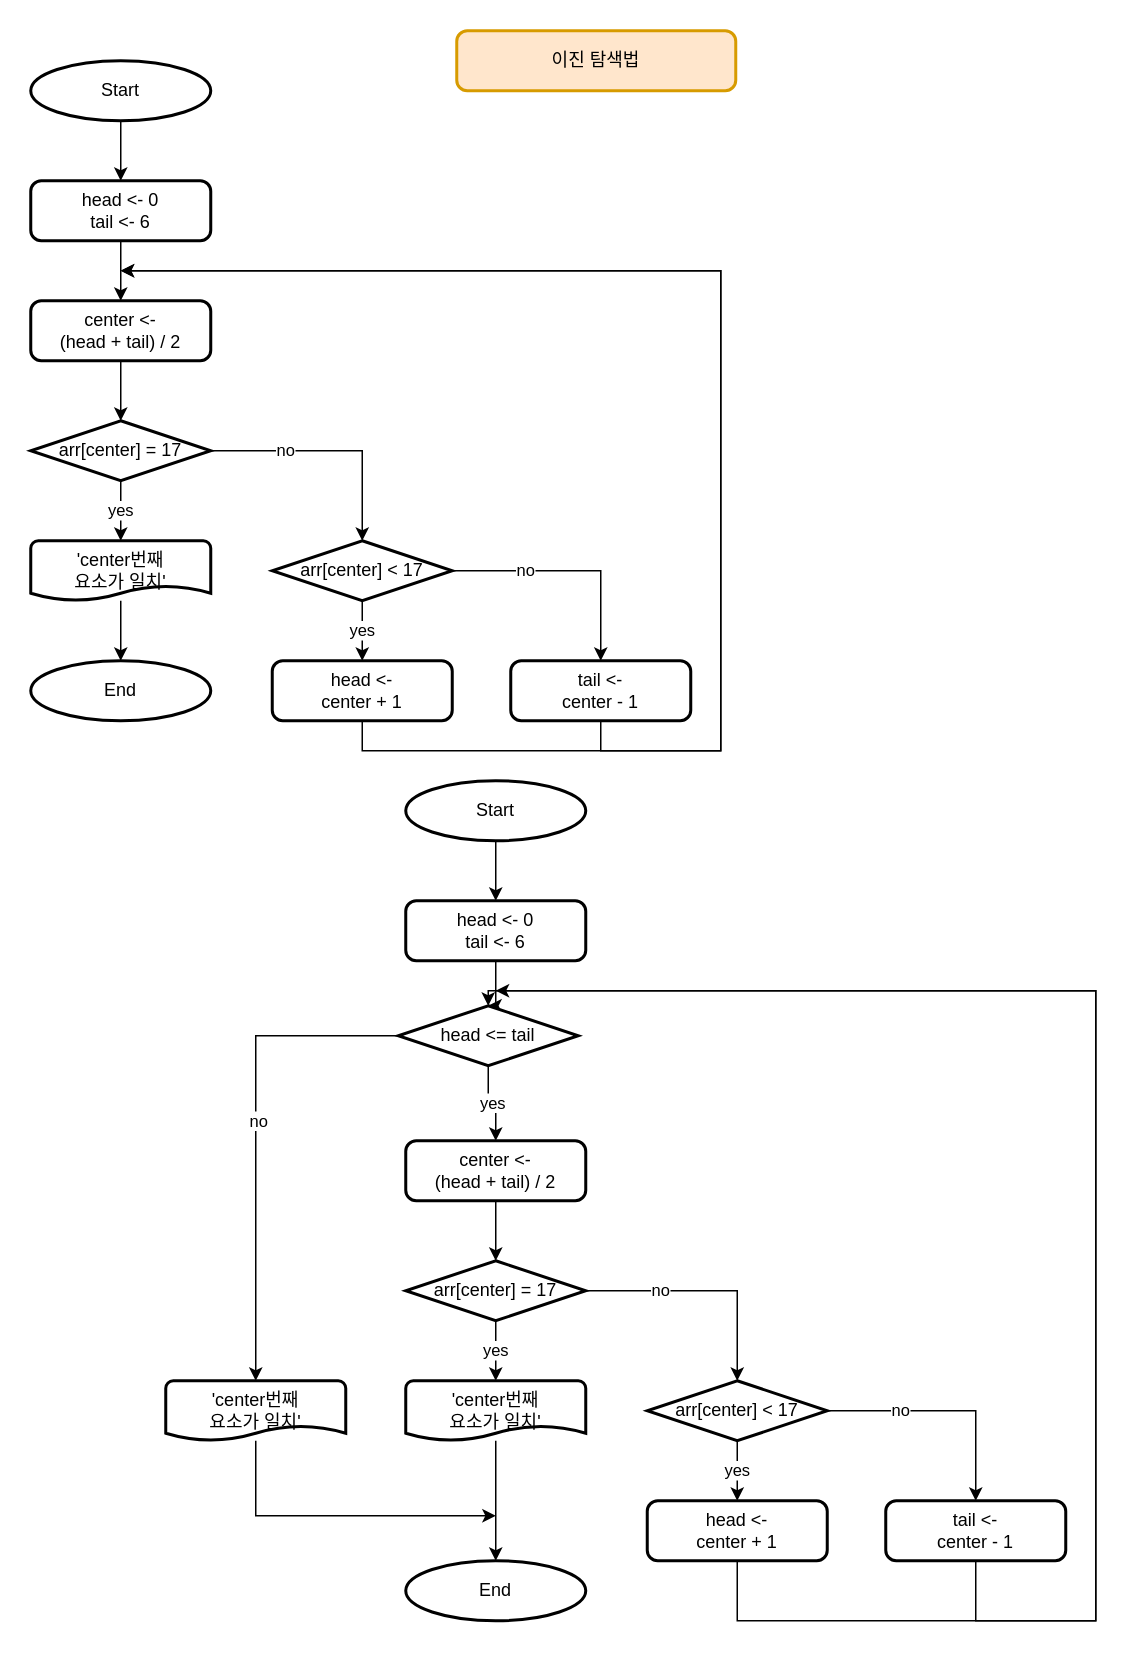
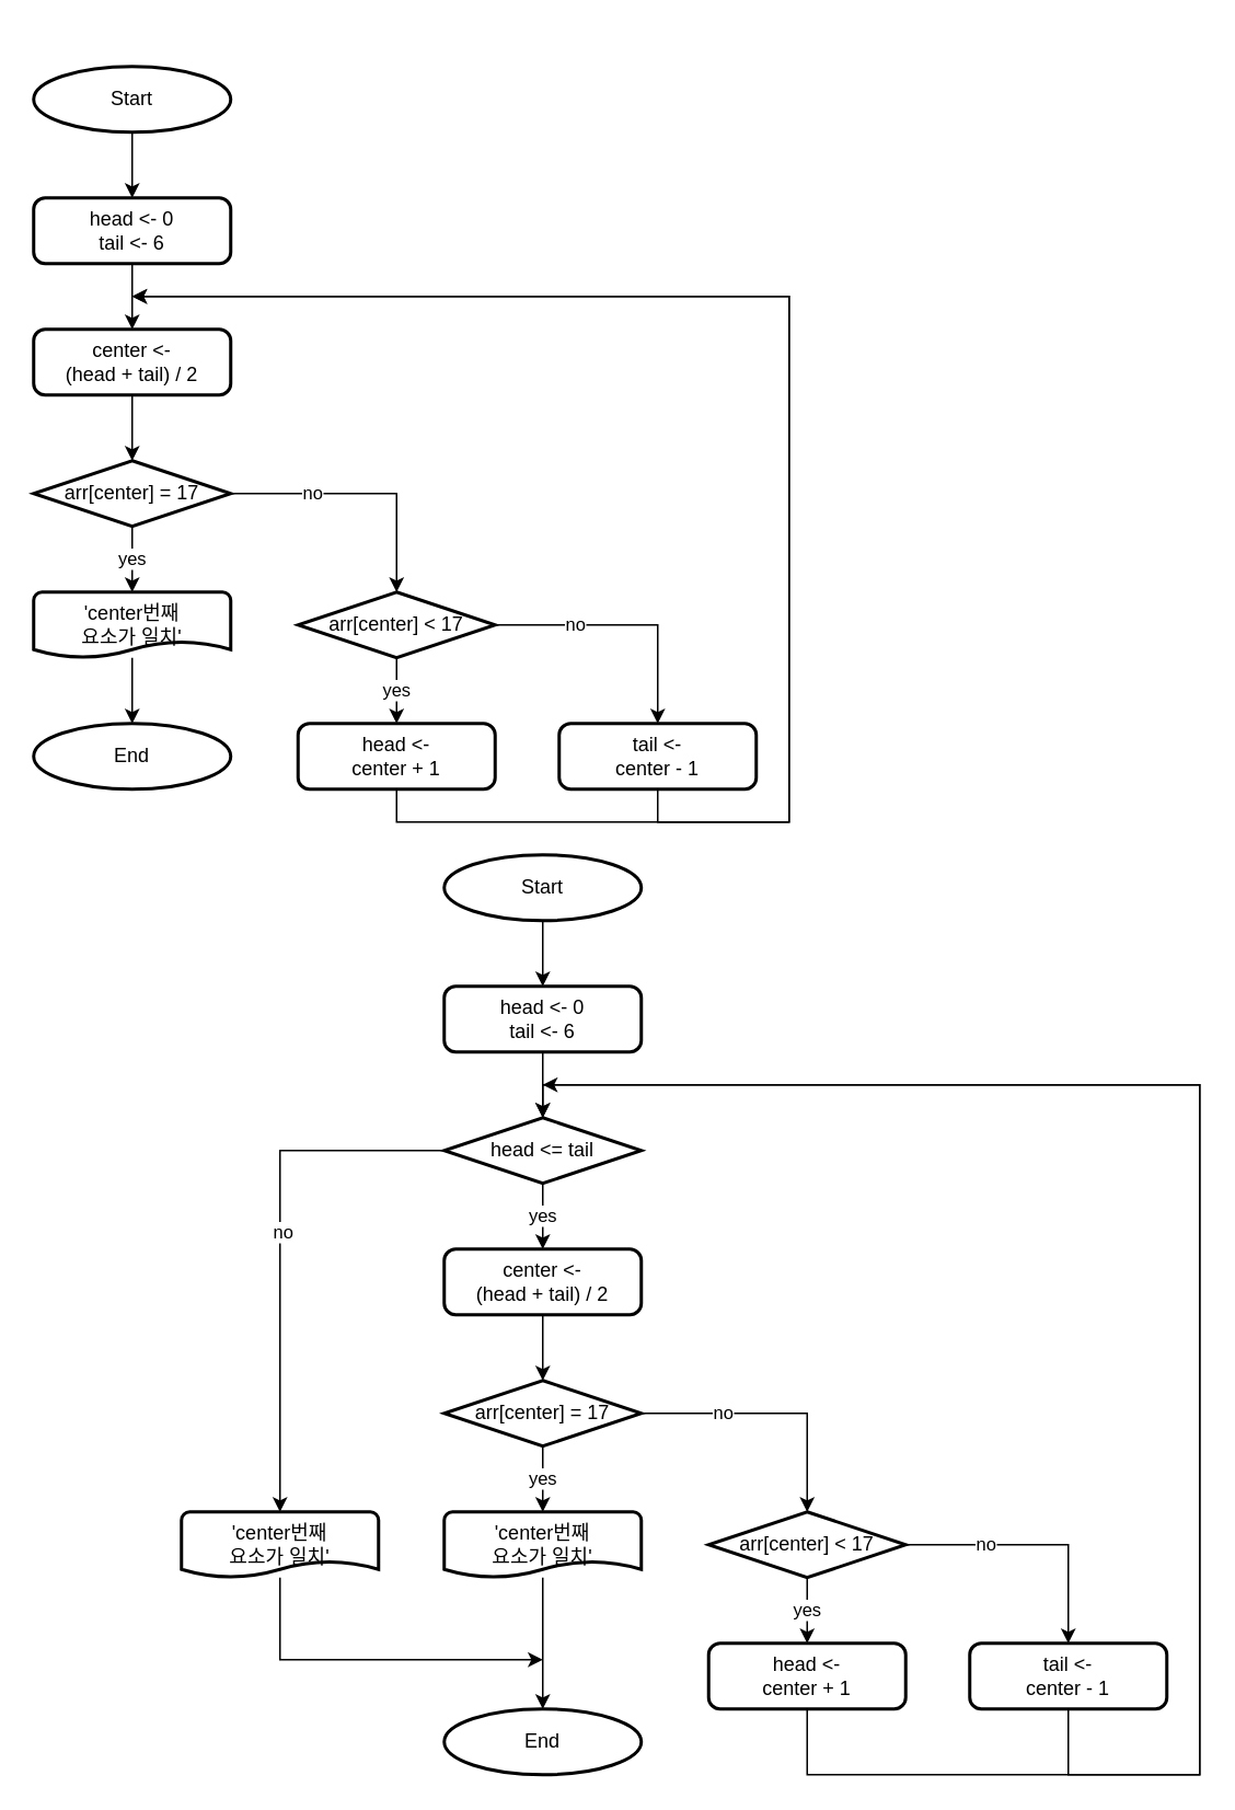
  <mxCell id="0" />
  <mxCell id="1" parent="0" />
  <mxCell id="2" style="edgeStyle=orthogonalEdgeStyle;rounded=0;orthogonalLoop=1;jettySize=auto;html=1;entryX=0.5;entryY=0;entryDx=0;entryDy=0;entryPerimeter=0;" edge="1" parent="1" source="3"><mxGeometry relative="1" as="geometry"><mxPoint x="80" y="120" as="targetPoint" /></mxGeometry></mxCell>
  <mxCell id="3" value="Start" style="strokeWidth=2;html=1;shape=mxgraph.flowchart.start_2;whiteSpace=wrap;" vertex="1" parent="1"><mxGeometry x="20" y="40" width="120" height="40" as="geometry" /></mxCell>
- <mxCell id="4" value="이진 탐색법" style="rounded=1;whiteSpace=wrap;html=1;absoluteArcSize=1;arcSize=14;strokeWidth=2;fillColor=#ffe6cc;strokeColor=#d79b00;" vertex="1" parent="1"><mxGeometry x="304" y="20" width="186" height="40" as="geometry" /></mxCell>
  <mxCell id="5" style="edgeStyle=orthogonalEdgeStyle;rounded=0;orthogonalLoop=1;jettySize=auto;html=1;entryX=0.5;entryY=0;entryDx=0;entryDy=0;" edge="1" parent="1" source="6" target="8"><mxGeometry relative="1" as="geometry" /></mxCell>
  <mxCell id="6" value="head &amp;lt;- 0&lt;br&gt;tail &amp;lt;- 6" style="rounded=1;whiteSpace=wrap;html=1;absoluteArcSize=1;arcSize=14;strokeWidth=2;" vertex="1" parent="1"><mxGeometry x="20" y="120" width="120" height="40" as="geometry" /></mxCell>
  <mxCell id="7" style="edgeStyle=orthogonalEdgeStyle;rounded=0;orthogonalLoop=1;jettySize=auto;html=1;entryX=0.5;entryY=0;entryDx=0;entryDy=0;entryPerimeter=0;" edge="1" parent="1" source="8" target="11"><mxGeometry relative="1" as="geometry" /></mxCell>
  <mxCell id="8" value="center &amp;lt;- &lt;br&gt;(head + tail) / 2" style="rounded=1;whiteSpace=wrap;html=1;absoluteArcSize=1;arcSize=14;strokeWidth=2;" vertex="1" parent="1"><mxGeometry x="20" y="200" width="120" height="40" as="geometry" /></mxCell>
  <mxCell id="9" value="yes" style="edgeStyle=orthogonalEdgeStyle;rounded=0;orthogonalLoop=1;jettySize=auto;html=1;entryX=0.5;entryY=0;entryDx=0;entryDy=0;entryPerimeter=0;" edge="1" parent="1" source="11" target="13"><mxGeometry relative="1" as="geometry" /></mxCell>
  <mxCell id="10" value="no" style="edgeStyle=orthogonalEdgeStyle;rounded=0;orthogonalLoop=1;jettySize=auto;html=1;entryX=0.5;entryY=0;entryDx=0;entryDy=0;entryPerimeter=0;" edge="1" parent="1" source="11" target="17"><mxGeometry x="-0.375" relative="1" as="geometry"><mxPoint as="offset" /></mxGeometry></mxCell>
  <mxCell id="11" value="arr[center] = 17" style="strokeWidth=2;html=1;shape=mxgraph.flowchart.decision;whiteSpace=wrap;" vertex="1" parent="1"><mxGeometry x="20" y="280" width="120" height="40" as="geometry" /></mxCell>
  <mxCell id="12" style="edgeStyle=orthogonalEdgeStyle;rounded=0;orthogonalLoop=1;jettySize=auto;html=1;entryX=0.5;entryY=0;entryDx=0;entryDy=0;entryPerimeter=0;" edge="1" parent="1" source="13" target="14"><mxGeometry relative="1" as="geometry" /></mxCell>
  <mxCell id="13" value="'center번째&lt;br&gt;요소가 일치'" style="strokeWidth=2;html=1;shape=mxgraph.flowchart.document2;whiteSpace=wrap;size=0.25;" vertex="1" parent="1"><mxGeometry x="20" y="360" width="120" height="40" as="geometry" /></mxCell>
  <mxCell id="14" value="End" style="strokeWidth=2;html=1;shape=mxgraph.flowchart.start_2;whiteSpace=wrap;" vertex="1" parent="1"><mxGeometry x="20" y="440" width="120" height="40" as="geometry" /></mxCell>
  <mxCell id="15" value="yes" style="edgeStyle=orthogonalEdgeStyle;rounded=0;orthogonalLoop=1;jettySize=auto;html=1;entryX=0.5;entryY=0;entryDx=0;entryDy=0;" edge="1" parent="1" source="17" target="19"><mxGeometry relative="1" as="geometry" /></mxCell>
  <mxCell id="16" value="no" style="edgeStyle=orthogonalEdgeStyle;rounded=0;orthogonalLoop=1;jettySize=auto;html=1;" edge="1" parent="1" source="17" target="21"><mxGeometry x="-0.384" relative="1" as="geometry"><mxPoint as="offset" /></mxGeometry></mxCell>
  <mxCell id="17" value="arr[center] &amp;lt; 17" style="strokeWidth=2;html=1;shape=mxgraph.flowchart.decision;whiteSpace=wrap;" vertex="1" parent="1"><mxGeometry x="181" y="360" width="120" height="40" as="geometry" /></mxCell>
  <mxCell id="18" style="edgeStyle=orthogonalEdgeStyle;rounded=0;orthogonalLoop=1;jettySize=auto;html=1;" edge="1" parent="1" source="19"><mxGeometry relative="1" as="geometry"><mxPoint x="80" y="180" as="targetPoint" /><Array as="points"><mxPoint x="241" y="500" /><mxPoint x="480" y="500" /><mxPoint x="480" y="180" /></Array></mxGeometry></mxCell>
  <mxCell id="19" value="head &amp;lt;-&lt;br&gt;center + 1" style="rounded=1;whiteSpace=wrap;html=1;absoluteArcSize=1;arcSize=14;strokeWidth=2;" vertex="1" parent="1"><mxGeometry x="181" y="440" width="120" height="40" as="geometry" /></mxCell>
  <mxCell id="20" style="edgeStyle=orthogonalEdgeStyle;rounded=0;orthogonalLoop=1;jettySize=auto;html=1;" edge="1" parent="1" source="21"><mxGeometry relative="1" as="geometry"><mxPoint x="80" y="180" as="targetPoint" /><Array as="points"><mxPoint x="400" y="500" /><mxPoint x="480" y="500" /><mxPoint x="480" y="180" /></Array></mxGeometry></mxCell>
  <mxCell id="21" value="tail &amp;lt;-&lt;br&gt;center - 1" style="rounded=1;whiteSpace=wrap;html=1;absoluteArcSize=1;arcSize=14;strokeWidth=2;" vertex="1" parent="1"><mxGeometry x="340" y="440" width="120" height="40" as="geometry" /></mxCell>
  <mxCell id="22" style="edgeStyle=orthogonalEdgeStyle;rounded=0;orthogonalLoop=1;jettySize=auto;html=1;entryX=0.5;entryY=0;entryDx=0;entryDy=0;entryPerimeter=0;" edge="1" parent="1" source="23"><mxGeometry relative="1" as="geometry"><mxPoint x="330" y="600" as="targetPoint" /></mxGeometry></mxCell>
  <mxCell id="23" value="Start" style="strokeWidth=2;html=1;shape=mxgraph.flowchart.start_2;whiteSpace=wrap;" vertex="1" parent="1"><mxGeometry x="270" y="520" width="120" height="40" as="geometry" /></mxCell>
  <mxCell id="24" style="edgeStyle=orthogonalEdgeStyle;rounded=0;orthogonalLoop=1;jettySize=auto;html=1;entryX=0.5;entryY=0;entryDx=0;entryDy=0;entryPerimeter=0;" edge="1" parent="1" source="25" target="46"><mxGeometry relative="1" as="geometry" /></mxCell>
  <mxCell id="25" value="head &amp;lt;- 0&lt;br&gt;tail &amp;lt;- 6" style="rounded=1;whiteSpace=wrap;html=1;absoluteArcSize=1;arcSize=14;strokeWidth=2;" vertex="1" parent="1"><mxGeometry x="270" y="600" width="120" height="40" as="geometry" /></mxCell>
  <mxCell id="26" style="edgeStyle=orthogonalEdgeStyle;rounded=0;orthogonalLoop=1;jettySize=auto;html=1;entryX=0.5;entryY=0;entryDx=0;entryDy=0;entryPerimeter=0;" edge="1" parent="1" source="27" target="30"><mxGeometry relative="1" as="geometry" /></mxCell>
  <mxCell id="27" value="center &amp;lt;- &lt;br&gt;(head + tail) / 2" style="rounded=1;whiteSpace=wrap;html=1;absoluteArcSize=1;arcSize=14;strokeWidth=2;" vertex="1" parent="1"><mxGeometry x="270" y="760" width="120" height="40" as="geometry" /></mxCell>
  <mxCell id="28" value="yes" style="edgeStyle=orthogonalEdgeStyle;rounded=0;orthogonalLoop=1;jettySize=auto;html=1;entryX=0.5;entryY=0;entryDx=0;entryDy=0;entryPerimeter=0;" edge="1" parent="1" source="30" target="32"><mxGeometry relative="1" as="geometry" /></mxCell>
  <mxCell id="29" value="no" style="edgeStyle=orthogonalEdgeStyle;rounded=0;orthogonalLoop=1;jettySize=auto;html=1;entryX=0.5;entryY=0;entryDx=0;entryDy=0;entryPerimeter=0;" edge="1" parent="1" source="30" target="36"><mxGeometry x="-0.375" relative="1" as="geometry"><mxPoint as="offset" /></mxGeometry></mxCell>
  <mxCell id="30" value="arr[center] = 17" style="strokeWidth=2;html=1;shape=mxgraph.flowchart.decision;whiteSpace=wrap;" vertex="1" parent="1"><mxGeometry x="270" y="840" width="120" height="40" as="geometry" /></mxCell>
  <mxCell id="31" style="edgeStyle=orthogonalEdgeStyle;rounded=0;orthogonalLoop=1;jettySize=auto;html=1;entryX=0.5;entryY=0;entryDx=0;entryDy=0;entryPerimeter=0;" edge="1" parent="1" source="32" target="33"><mxGeometry relative="1" as="geometry" /></mxCell>
  <mxCell id="32" value="'center번째&lt;br&gt;요소가 일치'" style="strokeWidth=2;html=1;shape=mxgraph.flowchart.document2;whiteSpace=wrap;size=0.25;" vertex="1" parent="1"><mxGeometry x="270" y="920" width="120" height="40" as="geometry" /></mxCell>
  <mxCell id="33" value="End" style="strokeWidth=2;html=1;shape=mxgraph.flowchart.start_2;whiteSpace=wrap;" vertex="1" parent="1"><mxGeometry x="270" y="1040" width="120" height="40" as="geometry" /></mxCell>
  <mxCell id="34" value="yes" style="edgeStyle=orthogonalEdgeStyle;rounded=0;orthogonalLoop=1;jettySize=auto;html=1;entryX=0.5;entryY=0;entryDx=0;entryDy=0;" edge="1" parent="1" source="36" target="38"><mxGeometry relative="1" as="geometry" /></mxCell>
  <mxCell id="35" value="no" style="edgeStyle=orthogonalEdgeStyle;rounded=0;orthogonalLoop=1;jettySize=auto;html=1;" edge="1" parent="1" source="36" target="40"><mxGeometry x="-0.384" relative="1" as="geometry"><mxPoint as="offset" /></mxGeometry></mxCell>
  <mxCell id="36" value="arr[center] &amp;lt; 17" style="strokeWidth=2;html=1;shape=mxgraph.flowchart.decision;whiteSpace=wrap;" vertex="1" parent="1"><mxGeometry x="431" y="920" width="120" height="40" as="geometry" /></mxCell>
  <mxCell id="37" style="edgeStyle=orthogonalEdgeStyle;rounded=0;orthogonalLoop=1;jettySize=auto;html=1;entryX=0.5;entryY=0;entryDx=0;entryDy=0;entryPerimeter=0;" edge="1" parent="1" source="38" target="46"><mxGeometry relative="1" as="geometry"><mxPoint x="330" y="760" as="targetPoint" /><Array as="points"><mxPoint x="491" y="1080" /><mxPoint x="730" y="1080" /><mxPoint x="730" y="660" /><mxPoint x="330" y="660" /></Array></mxGeometry></mxCell>
  <mxCell id="38" value="head &amp;lt;-&lt;br&gt;center + 1" style="rounded=1;whiteSpace=wrap;html=1;absoluteArcSize=1;arcSize=14;strokeWidth=2;" vertex="1" parent="1"><mxGeometry x="431" y="1000" width="120" height="40" as="geometry" /></mxCell>
  <mxCell id="39" style="edgeStyle=orthogonalEdgeStyle;rounded=0;orthogonalLoop=1;jettySize=auto;html=1;" edge="1" parent="1" source="40"><mxGeometry relative="1" as="geometry"><mxPoint x="330" y="660" as="targetPoint" /><Array as="points"><mxPoint x="650" y="1080" /><mxPoint x="730" y="1080" /><mxPoint x="730" y="660" /><mxPoint x="330" y="660" /></Array></mxGeometry></mxCell>
  <mxCell id="40" value="tail &amp;lt;-&lt;br&gt;center - 1" style="rounded=1;whiteSpace=wrap;html=1;absoluteArcSize=1;arcSize=14;strokeWidth=2;" vertex="1" parent="1"><mxGeometry x="590" y="1000" width="120" height="40" as="geometry" /></mxCell>
  <mxCell id="41" style="edgeStyle=orthogonalEdgeStyle;rounded=0;orthogonalLoop=1;jettySize=auto;html=1;" edge="1" parent="1" source="42"><mxGeometry relative="1" as="geometry"><mxPoint x="330" y="1010" as="targetPoint" /><Array as="points"><mxPoint x="170" y="1010" /><mxPoint x="330" y="1010" /></Array></mxGeometry></mxCell>
  <mxCell id="42" value="'center번째&lt;br&gt;요소가 일치'" style="strokeWidth=2;html=1;shape=mxgraph.flowchart.document2;whiteSpace=wrap;size=0.25;" vertex="1" parent="1"><mxGeometry x="110" y="920" width="120" height="40" as="geometry" /></mxCell>
  <mxCell id="43" value="yes" style="edgeStyle=orthogonalEdgeStyle;rounded=0;orthogonalLoop=1;jettySize=auto;html=1;entryX=0.5;entryY=0;entryDx=0;entryDy=0;" edge="1" parent="1" source="46" target="27"><mxGeometry relative="1" as="geometry" /></mxCell>
  <mxCell id="44" style="edgeStyle=orthogonalEdgeStyle;rounded=0;orthogonalLoop=1;jettySize=auto;html=1;entryX=0.5;entryY=0;entryDx=0;entryDy=0;entryPerimeter=0;" edge="1" parent="1" source="46" target="42"><mxGeometry relative="1" as="geometry" /></mxCell>
  <mxCell id="45" value="no" style="edgeLabel;html=1;align=center;verticalAlign=middle;resizable=0;points=[];" vertex="1" connectable="0" parent="44"><mxGeometry x="-0.07" y="1" relative="1" as="geometry"><mxPoint as="offset" /></mxGeometry></mxCell>
- <mxCell id="46" value="head &amp;lt;= tail" style="strokeWidth=2;html=1;shape=mxgraph.flowchart.decision;whiteSpace=wrap;" vertex="1" parent="1"><mxGeometry x="265" y="670" width="120" height="40" as="geometry" /></mxCell>
+ <mxCell id="46" value="head &amp;lt;= tail" style="strokeWidth=2;html=1;shape=mxgraph.flowchart.decision;whiteSpace=wrap;" vertex="1" parent="1"><mxGeometry x="270" y="680" width="120" height="40" as="geometry" /></mxCell>
